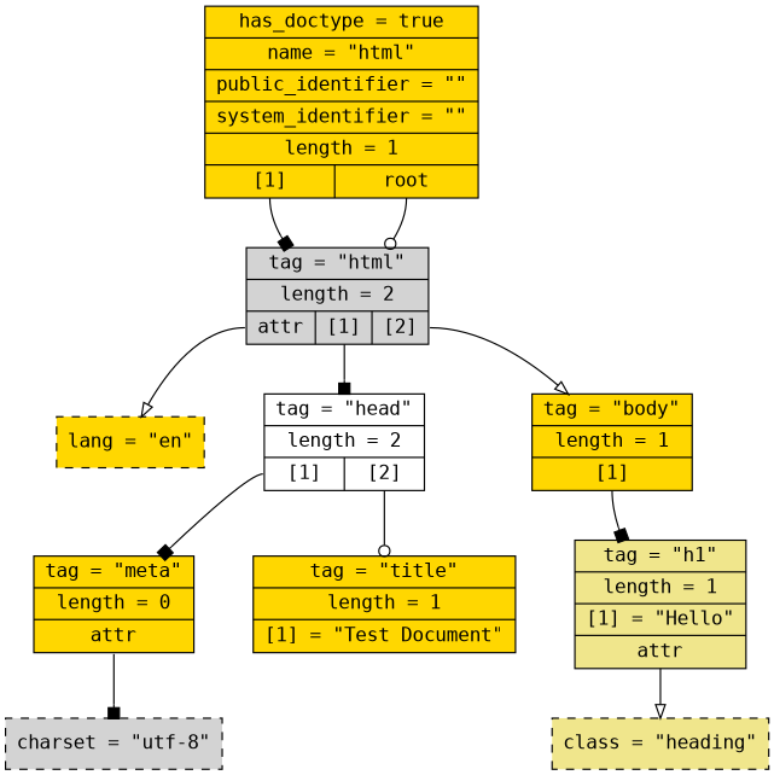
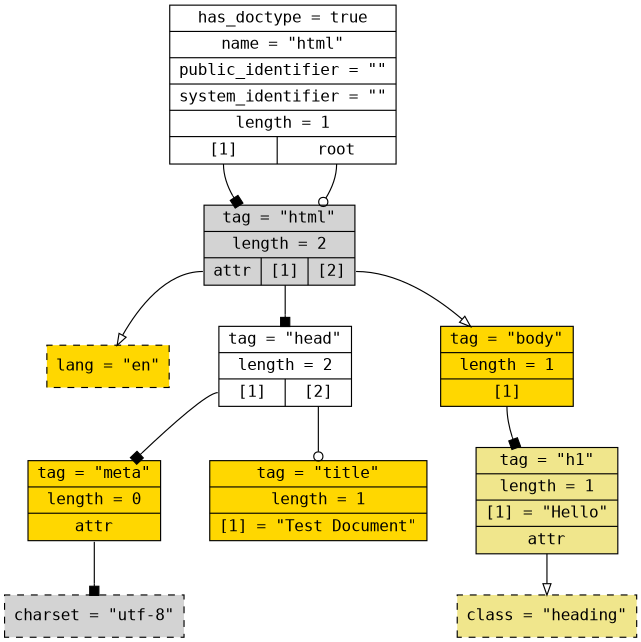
  digraph {
    nodesep=0.6
    node [fontname=monospace shape=record style=filled fillcolor=gold]
    edge [tailport=attr arrowhead=box]
-   n1 [label="{has_doctype = true|name = \"html\"|public_identifier = \"\"|system_identifier = \"\"|length = 1|{<i1>[1]|<root>root}}"]
+   n1 [label="{has_doctype = true|name = \"html\"|public_identifier = \"\"|system_identifier = \"\"|length = 1|{<i1>[1]|<root>root}}" fillcolor=white]
    n2 [label="{tag = \"html\"|length = 2|{<attr>attr|<1>[1]|<2>[2]}}" fillcolor=lightgrey]
    n3 [label="{lang = \"en\"}" style="dashed,filled"]
    n4 [label="{tag = \"head\"|length = 2|{<1>[1]|<2>[2]}}" fillcolor=white]
    n5 [label="{tag = \"body\"|length = 1|{<1>[1]}}"]
    n6 [label="{tag = \"title\"|length = 1|<1>[1] = \"Test Document\"}"]
    n7 [label="{tag = \"meta\"|length = 0|<attr>attr}"]
    n8 [label="{charset = \"utf-8\"}" style="dashed,filled" fillcolor=lightgrey]
    n9 [label="{tag = \"h1\"|length = 1|[1] = \"Hello\"|<attr>attr}" fillcolor=khaki]
    n10 [label="{class = \"heading\"}" style="dashed,filled" fillcolor=khaki]
    n1 -> n2 [tailport=root arrowhead=odot]
    n1 -> n2 [tailport=i1]
    n2 -> n3 [arrowhead=onormal]
    n2 -> n4 [tailport=1]
    n2 -> n5 [tailport=2 arrowhead=onormal]
    n4 -> n6 [tailport=2 arrowhead=odot]
    n4 -> n7 [tailport=1]
    n5 -> n9 [tailport=1]
    n7 -> n8
    n9 -> n10 [arrowhead=onormal]
  }
